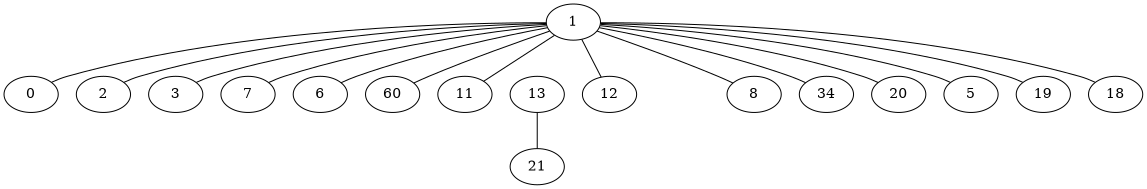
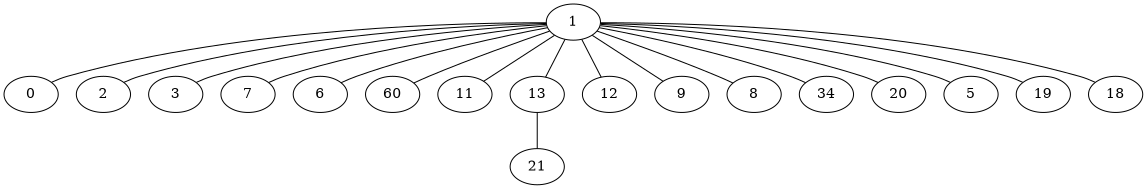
  graph {
    1
    0
    2
    3
    7
    6
    n7 [label=60]
    11
    13
    12
+   9
    8
    n13 [label=34]
    20
    5
    n16 [label=19]
    18
    21
    1 -- 0
    1 -- 2
    1 -- 3
    1 -- 7
    1 -- 6
    1 -- n7
    1 -- 11
+   1 -- 13
    1 -- 12
+   1 -- 9
    1 -- 8
    1 -- n13
    1 -- 20
    1 -- 5
    1 -- n16
    1 -- 18
    13 -- 21
  }
